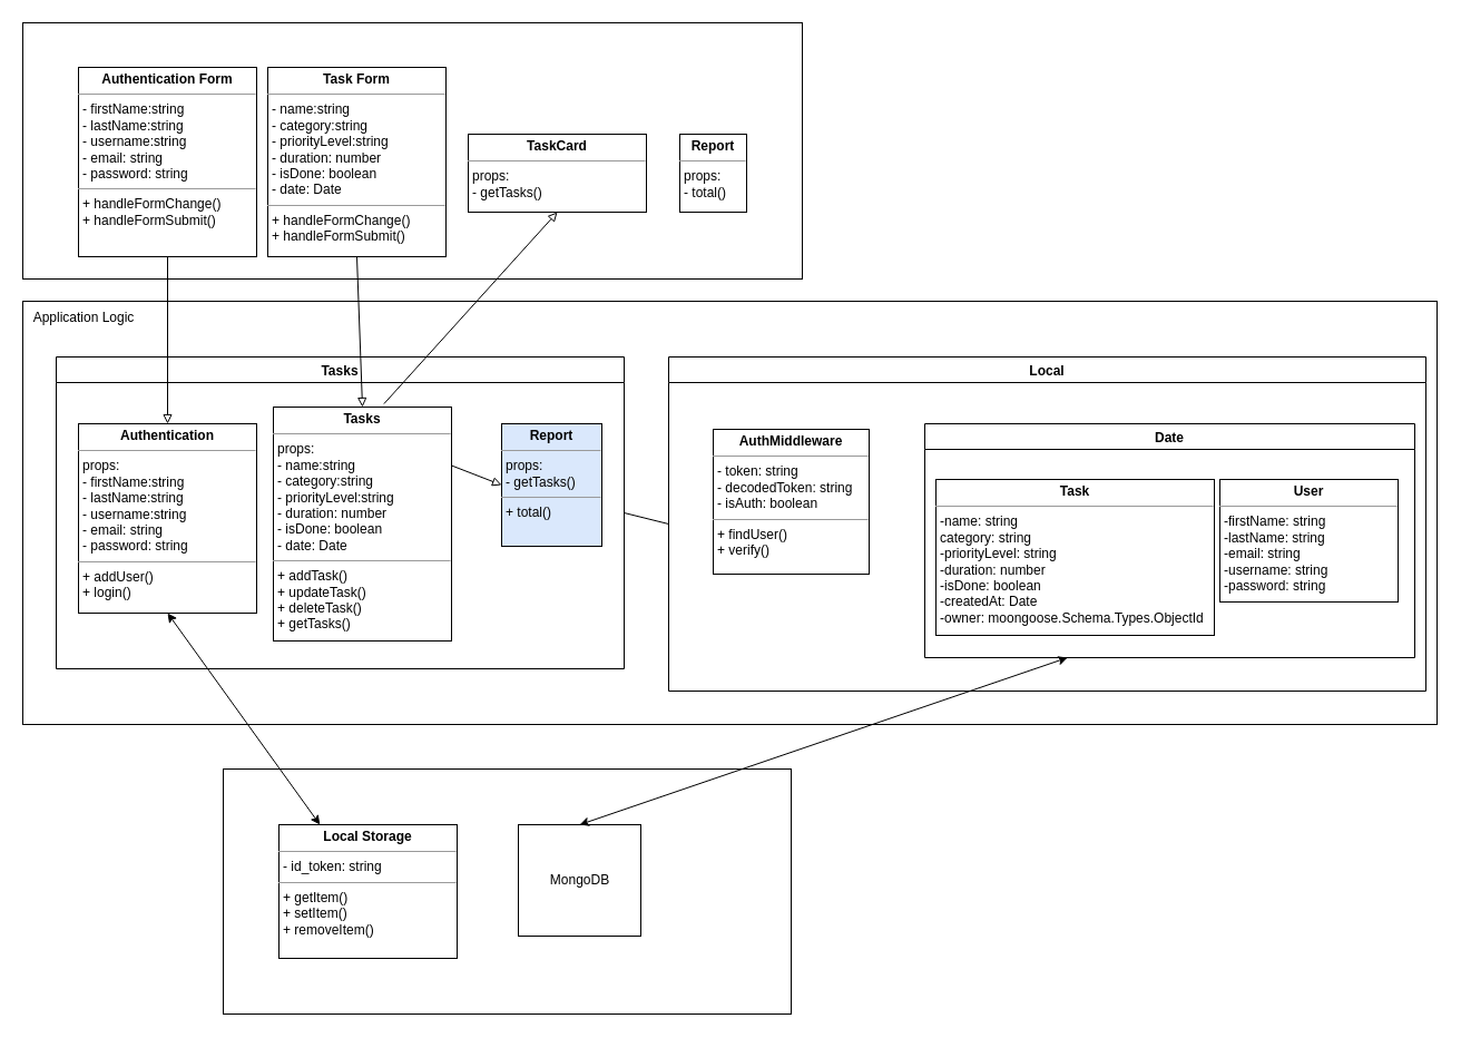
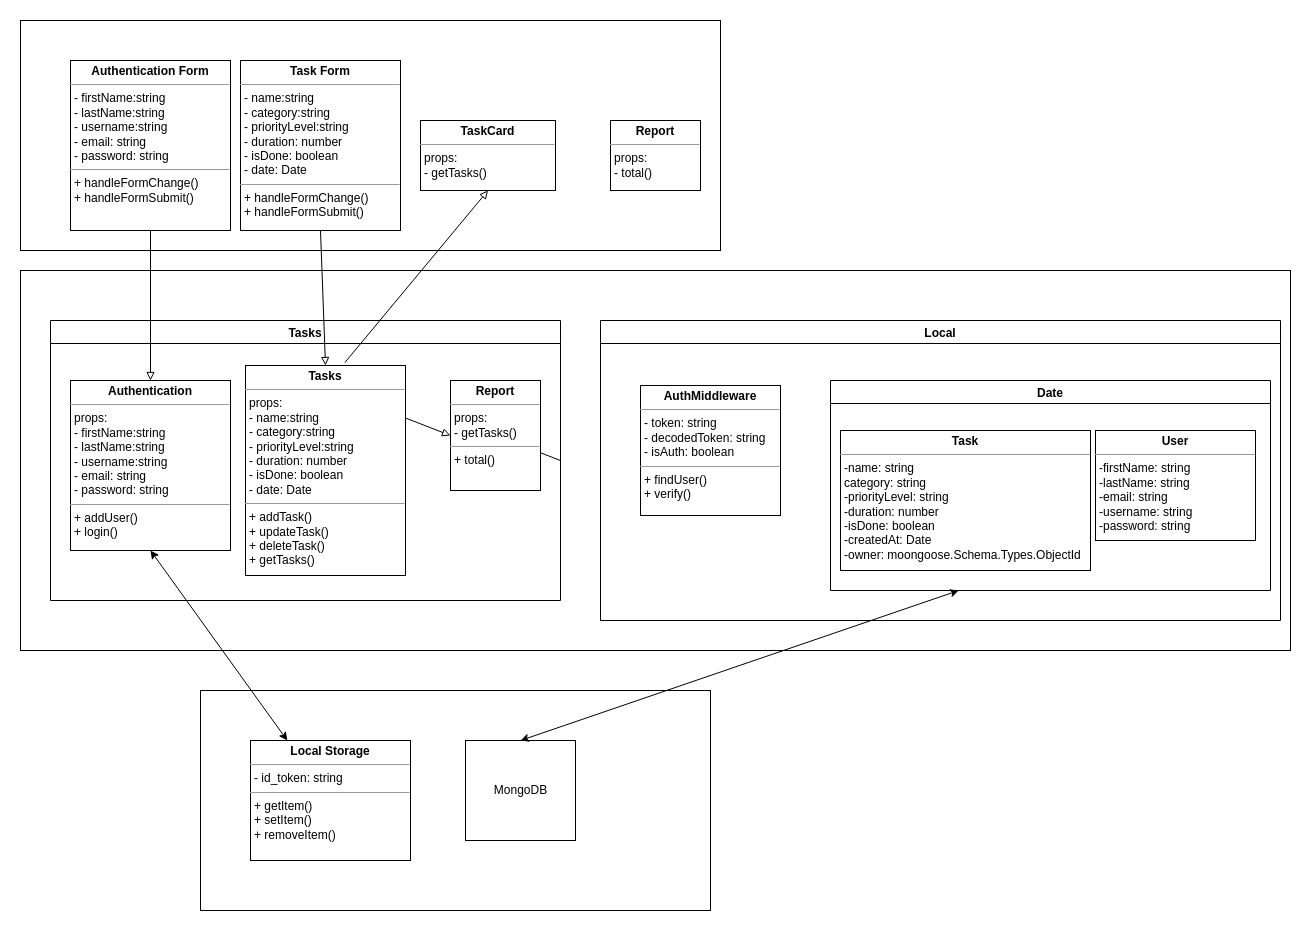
  <mxCell id="0" />
  <mxCell id="1" parent="0" />
  <mxCell id="2" value="" style="rounded=0;whiteSpace=wrap;html=1;" parent="1" vertex="1"><mxGeometry x="200" y="690" width="510" height="220" as="geometry" /></mxCell>
  <mxCell id="3" value="&lt;p style=&quot;margin: 0px ; margin-top: 4px ; text-align: center&quot;&gt;&lt;b&gt;Local Storage&lt;/b&gt;&lt;/p&gt;&lt;hr size=&quot;1&quot;&gt;&lt;p style=&quot;margin: 0px ; margin-left: 4px&quot;&gt;- id_token: string&lt;/p&gt;&lt;hr size=&quot;1&quot;&gt;&lt;p style=&quot;margin: 0px ; margin-left: 4px&quot;&gt;+ getItem()&lt;/p&gt;&lt;p style=&quot;margin: 0px ; margin-left: 4px&quot;&gt;+ setItem()&lt;/p&gt;&lt;p style=&quot;margin: 0px ; margin-left: 4px&quot;&gt;+ removeItem()&lt;/p&gt;&lt;p style=&quot;margin: 0px ; margin-left: 4px&quot;&gt;&lt;br&gt;&lt;/p&gt;" style="verticalAlign=top;align=left;overflow=fill;fontSize=12;fontFamily=Helvetica;html=1;" parent="1" vertex="1"><mxGeometry x="250" y="740" width="160" height="120" as="geometry" /></mxCell>
  <mxCell id="4" value="" style="rounded=0;whiteSpace=wrap;html=1;" parent="1" vertex="1"><mxGeometry x="20" y="270" width="1270" height="380" as="geometry" /></mxCell>
- <mxCell id="5" value="Application Logic" style="text;html=1;strokeColor=none;fillColor=none;align=center;verticalAlign=middle;whiteSpace=wrap;rounded=0;" parent="1" vertex="1"><mxGeometry x="20" y="270" width="110" height="30" as="geometry" /></mxCell>
  <mxCell id="6" value="&lt;p style=&quot;margin: 0px ; margin-top: 4px ; text-align: center&quot;&gt;&lt;b&gt;User&lt;/b&gt;&lt;/p&gt;&lt;hr size=&quot;1&quot;&gt;&lt;p style=&quot;margin: 0px ; margin-left: 4px&quot;&gt;-firstName: string&lt;/p&gt;&lt;p style=&quot;margin: 0px ; margin-left: 4px&quot;&gt;-lastName: string&lt;/p&gt;&lt;p style=&quot;margin: 0px ; margin-left: 4px&quot;&gt;-email: string&lt;/p&gt;&lt;p style=&quot;margin: 0px ; margin-left: 4px&quot;&gt;-username: string&lt;/p&gt;&lt;p style=&quot;margin: 0px ; margin-left: 4px&quot;&gt;-password: string&lt;/p&gt;&lt;p style=&quot;margin: 0px ; margin-left: 4px&quot;&gt;&lt;br&gt;&lt;/p&gt;&lt;p style=&quot;margin: 0px ; margin-left: 4px&quot;&gt;&lt;br&gt;&lt;/p&gt;&lt;p style=&quot;margin: 0px ; margin-left: 4px&quot;&gt;&lt;br&gt;&lt;/p&gt;" style="verticalAlign=top;align=left;overflow=fill;fontSize=12;fontFamily=Helvetica;html=1;" parent="1" vertex="1"><mxGeometry x="1095" y="430" width="160" height="110" as="geometry" /></mxCell>
  <mxCell id="7" value="&lt;p style=&quot;margin: 0px ; margin-top: 4px ; text-align: center&quot;&gt;&lt;b&gt;Authentication&lt;/b&gt;&lt;/p&gt;&lt;hr size=&quot;1&quot;&gt;&lt;p style=&quot;margin: 0px ; margin-left: 4px&quot;&gt;props:&lt;/p&gt;&lt;p style=&quot;margin: 0px ; margin-left: 4px&quot;&gt;- firstName:string&lt;/p&gt;&lt;p style=&quot;margin: 0px ; margin-left: 4px&quot;&gt;- lastName:string&lt;/p&gt;&lt;p style=&quot;margin: 0px ; margin-left: 4px&quot;&gt;- username:string&lt;/p&gt;&lt;p style=&quot;margin: 0px ; margin-left: 4px&quot;&gt;- email: string&lt;/p&gt;&lt;p style=&quot;margin: 0px ; margin-left: 4px&quot;&gt;- password: string&lt;/p&gt;&lt;hr size=&quot;1&quot;&gt;&lt;p style=&quot;margin: 0px ; margin-left: 4px&quot;&gt;+ addUser()&lt;/p&gt;&lt;p style=&quot;margin: 0px ; margin-left: 4px&quot;&gt;+ login()&lt;/p&gt;&lt;p style=&quot;margin: 0px ; margin-left: 4px&quot;&gt;&lt;br&gt;&lt;/p&gt;" style="verticalAlign=top;align=left;overflow=fill;fontSize=12;fontFamily=Helvetica;html=1;" parent="1" vertex="1"><mxGeometry x="70" y="380" width="160" height="170" as="geometry" /></mxCell>
  <mxCell id="8" value="Tasks" style="swimlane;" parent="1" vertex="1"><mxGeometry x="50" y="320" width="510" height="280" as="geometry" /></mxCell>
  <mxCell id="9" value="&lt;p style=&quot;margin: 0px ; margin-top: 4px ; text-align: center&quot;&gt;&lt;b&gt;Tasks&lt;/b&gt;&lt;/p&gt;&lt;hr size=&quot;1&quot;&gt;&lt;p style=&quot;margin: 0px ; margin-left: 4px&quot;&gt;&lt;span&gt;props:&lt;/span&gt;&lt;/p&gt;&lt;p style=&quot;margin: 0px ; margin-left: 4px&quot;&gt;&lt;span&gt;- name:string&lt;/span&gt;&lt;br&gt;&lt;/p&gt;&lt;p style=&quot;margin: 0px ; margin-left: 4px&quot;&gt;- category:string&lt;/p&gt;&lt;p style=&quot;margin: 0px ; margin-left: 4px&quot;&gt;- priorityLevel:string&lt;/p&gt;&lt;p style=&quot;margin: 0px ; margin-left: 4px&quot;&gt;- duration: number&lt;/p&gt;&lt;p style=&quot;margin: 0px ; margin-left: 4px&quot;&gt;- isDone: boolean&lt;/p&gt;&lt;p style=&quot;margin: 0px ; margin-left: 4px&quot;&gt;- date: Date&lt;/p&gt;&lt;hr size=&quot;1&quot;&gt;&lt;p style=&quot;margin: 0px ; margin-left: 4px&quot;&gt;+ addTask()&lt;/p&gt;&lt;p style=&quot;margin: 0px ; margin-left: 4px&quot;&gt;+ updateTask()&lt;/p&gt;&lt;p style=&quot;margin: 0px ; margin-left: 4px&quot;&gt;+ deleteTask()&lt;/p&gt;&lt;p style=&quot;margin: 0px ; margin-left: 4px&quot;&gt;+ getTasks()&lt;/p&gt;" style="verticalAlign=top;align=left;overflow=fill;fontSize=12;fontFamily=Helvetica;html=1;" parent="8" vertex="1"><mxGeometry x="195" y="45" width="160" height="210" as="geometry" /></mxCell>
  <mxCell id="10" value="" style="rounded=0;whiteSpace=wrap;html=1;" parent="1" vertex="1"><mxGeometry x="20" y="20" width="700" height="230" as="geometry" /></mxCell>
  <mxCell id="11" value="&lt;p style=&quot;margin: 0px ; margin-top: 4px ; text-align: center&quot;&gt;&lt;b&gt;Authentication Form&lt;/b&gt;&lt;/p&gt;&lt;hr size=&quot;1&quot;&gt;&lt;p style=&quot;margin: 0px ; margin-left: 4px&quot;&gt;&lt;span&gt;- firstName:string&lt;/span&gt;&lt;br&gt;&lt;/p&gt;&lt;p style=&quot;margin: 0px ; margin-left: 4px&quot;&gt;- lastName:string&lt;/p&gt;&lt;p style=&quot;margin: 0px ; margin-left: 4px&quot;&gt;- username:string&lt;/p&gt;&lt;p style=&quot;margin: 0px ; margin-left: 4px&quot;&gt;- email: string&lt;/p&gt;&lt;p style=&quot;margin: 0px ; margin-left: 4px&quot;&gt;- password: string&lt;/p&gt;&lt;hr size=&quot;1&quot;&gt;&lt;p style=&quot;margin: 0px ; margin-left: 4px&quot;&gt;+ handleFormChange()&lt;/p&gt;&lt;p style=&quot;margin: 0px ; margin-left: 4px&quot;&gt;+ handleFormSubmit()&lt;/p&gt;" style="verticalAlign=top;align=left;overflow=fill;fontSize=12;fontFamily=Helvetica;html=1;" parent="1" vertex="1"><mxGeometry x="70" y="60" width="160" height="170" as="geometry" /></mxCell>
  <mxCell id="12" value="" style="endArrow=block;html=1;rounded=0;exitX=0.5;exitY=1;exitDx=0;exitDy=0;entryX=0.5;entryY=0;entryDx=0;entryDy=0;endFill=0;" parent="1" source="11" target="7" edge="1"><mxGeometry width="50" height="50" relative="1" as="geometry"><mxPoint x="510" y="260" as="sourcePoint" /><mxPoint x="560" y="220" as="targetPoint" /></mxGeometry></mxCell>
  <mxCell id="13" value="&lt;p style=&quot;margin: 0px ; margin-top: 4px ; text-align: center&quot;&gt;&lt;b&gt;Task Form&lt;/b&gt;&lt;/p&gt;&lt;hr size=&quot;1&quot;&gt;&lt;p style=&quot;margin: 0px ; margin-left: 4px&quot;&gt;&lt;span&gt;- name:string&lt;/span&gt;&lt;br&gt;&lt;/p&gt;&lt;p style=&quot;margin: 0px ; margin-left: 4px&quot;&gt;- category:string&lt;/p&gt;&lt;p style=&quot;margin: 0px ; margin-left: 4px&quot;&gt;- priorityLevel:string&lt;/p&gt;&lt;p style=&quot;margin: 0px ; margin-left: 4px&quot;&gt;- duration: number&lt;/p&gt;&lt;p style=&quot;margin: 0px ; margin-left: 4px&quot;&gt;- isDone: boolean&lt;/p&gt;&lt;p style=&quot;margin: 0px ; margin-left: 4px&quot;&gt;- date: Date&lt;/p&gt;&lt;hr size=&quot;1&quot;&gt;&lt;p style=&quot;margin: 0px ; margin-left: 4px&quot;&gt;+ handleFormChange()&lt;/p&gt;&lt;p style=&quot;margin: 0px ; margin-left: 4px&quot;&gt;+ handleFormSubmit()&lt;/p&gt;" style="verticalAlign=top;align=left;overflow=fill;fontSize=12;fontFamily=Helvetica;html=1;" parent="1" vertex="1"><mxGeometry x="240" y="60" width="160" height="170" as="geometry" /></mxCell>
  <mxCell id="14" value="" style="endArrow=block;html=1;rounded=0;exitX=0.5;exitY=1;exitDx=0;exitDy=0;entryX=0.5;entryY=0;entryDx=0;entryDy=0;endFill=0;" parent="1" source="13" target="9" edge="1"><mxGeometry width="50" height="50" relative="1" as="geometry"><mxPoint x="160" y="180" as="sourcePoint" /><mxPoint x="160" y="390" as="targetPoint" /></mxGeometry></mxCell>
- <mxCell id="15" value="&lt;p style=&quot;margin: 0px ; margin-top: 4px ; text-align: center&quot;&gt;&lt;b&gt;TaskCard&lt;/b&gt;&lt;/p&gt;&lt;hr size=&quot;1&quot;&gt;&lt;p style=&quot;margin: 0px ; margin-left: 4px&quot;&gt;&lt;/p&gt;&lt;p style=&quot;margin: 0px ; margin-left: 4px&quot;&gt;props:&lt;/p&gt;&lt;p style=&quot;margin: 0px ; margin-left: 4px&quot;&gt;- getTasks()&lt;/p&gt;" style="verticalAlign=top;align=left;overflow=fill;fontSize=12;fontFamily=Helvetica;html=1;" parent="1" vertex="1"><mxGeometry x="420" y="120" width="160" height="70" as="geometry" /></mxCell>
+ <mxCell id="15" value="&lt;p style=&quot;margin: 0px ; margin-top: 4px ; text-align: center&quot;&gt;&lt;b&gt;TaskCard&lt;/b&gt;&lt;/p&gt;&lt;hr size=&quot;1&quot;&gt;&lt;p style=&quot;margin: 0px ; margin-left: 4px&quot;&gt;&lt;/p&gt;&lt;p style=&quot;margin: 0px ; margin-left: 4px&quot;&gt;props:&lt;/p&gt;&lt;p style=&quot;margin: 0px ; margin-left: 4px&quot;&gt;- getTasks()&lt;/p&gt;" style="verticalAlign=top;align=left;overflow=fill;fontSize=12;fontFamily=Helvetica;html=1;" parent="1" vertex="1"><mxGeometry x="420" y="120" width="135" height="70" as="geometry" /></mxCell>
  <mxCell id="16" value="" style="endArrow=block;html=1;rounded=0;exitX=0.621;exitY=-0.014;exitDx=0;exitDy=0;entryX=0.5;entryY=1;entryDx=0;entryDy=0;endFill=0;exitPerimeter=0;" parent="1" source="9" target="15" edge="1"><mxGeometry width="50" height="50" relative="1" as="geometry"><mxPoint x="330" y="180" as="sourcePoint" /><mxPoint x="335" y="390" as="targetPoint" /></mxGeometry></mxCell>
- <mxCell id="17" value="&lt;p style=&quot;margin: 0px ; margin-top: 4px ; text-align: center&quot;&gt;&lt;b&gt;Report&lt;/b&gt;&lt;/p&gt;&lt;hr size=&quot;1&quot;&gt;&lt;p style=&quot;margin: 0px ; margin-left: 4px&quot;&gt;&lt;span&gt;props:&lt;/span&gt;&lt;/p&gt;&lt;p style=&quot;margin: 0px ; margin-left: 4px&quot;&gt;&lt;span&gt;- getTasks()&lt;br&gt;&lt;/span&gt;&lt;/p&gt;&lt;hr size=&quot;1&quot;&gt;&lt;p style=&quot;margin: 0px ; margin-left: 4px&quot;&gt;+ total()&lt;/p&gt;" style="verticalAlign=top;align=left;overflow=fill;fontSize=12;fontFamily=Helvetica;html=1;fillColor=#dae8fc;" parent="1" vertex="1"><mxGeometry x="450" y="380" width="90" height="110" as="geometry" /></mxCell>
+ <mxCell id="17" value="&lt;p style=&quot;margin: 0px ; margin-top: 4px ; text-align: center&quot;&gt;&lt;b&gt;Report&lt;/b&gt;&lt;/p&gt;&lt;hr size=&quot;1&quot;&gt;&lt;p style=&quot;margin: 0px ; margin-left: 4px&quot;&gt;&lt;span&gt;props:&lt;/span&gt;&lt;/p&gt;&lt;p style=&quot;margin: 0px ; margin-left: 4px&quot;&gt;&lt;span&gt;- getTasks()&lt;br&gt;&lt;/span&gt;&lt;/p&gt;&lt;hr size=&quot;1&quot;&gt;&lt;p style=&quot;margin: 0px ; margin-left: 4px&quot;&gt;+ total()&lt;/p&gt;" style="verticalAlign=top;align=left;overflow=fill;fontSize=12;fontFamily=Helvetica;html=1;" parent="1" vertex="1"><mxGeometry x="450" y="380" width="90" height="110" as="geometry" /></mxCell>
  <mxCell id="18" value="" style="endArrow=block;html=1;rounded=0;exitX=1;exitY=0.25;exitDx=0;exitDy=0;entryX=0;entryY=0.5;entryDx=0;entryDy=0;endFill=0;" parent="1" source="9" target="17" edge="1"><mxGeometry width="50" height="50" relative="1" as="geometry"><mxPoint x="354.36" y="387.06" as="sourcePoint" /><mxPoint x="510" y="140" as="targetPoint" /></mxGeometry></mxCell>
- <mxCell id="19" value="&lt;p style=&quot;margin: 0px ; margin-top: 4px ; text-align: center&quot;&gt;&lt;b&gt;Report&lt;/b&gt;&lt;/p&gt;&lt;hr size=&quot;1&quot;&gt;&lt;p style=&quot;margin: 0px ; margin-left: 4px&quot;&gt;&lt;span&gt;props:&lt;/span&gt;&lt;/p&gt;&lt;p style=&quot;margin: 0px ; margin-left: 4px&quot;&gt;&lt;span&gt;- total()&lt;br&gt;&lt;/span&gt;&lt;/p&gt;&lt;p style=&quot;margin: 0px ; margin-left: 4px&quot;&gt;&lt;br&gt;&lt;/p&gt;" style="verticalAlign=top;align=left;overflow=fill;fontSize=12;fontFamily=Helvetica;html=1;" parent="1" vertex="1"><mxGeometry x="610" y="120" width="60" height="70" as="geometry" /></mxCell>
+ <mxCell id="19" value="&lt;p style=&quot;margin: 0px ; margin-top: 4px ; text-align: center&quot;&gt;&lt;b&gt;Report&lt;/b&gt;&lt;/p&gt;&lt;hr size=&quot;1&quot;&gt;&lt;p style=&quot;margin: 0px ; margin-left: 4px&quot;&gt;&lt;span&gt;props:&lt;/span&gt;&lt;/p&gt;&lt;p style=&quot;margin: 0px ; margin-left: 4px&quot;&gt;&lt;span&gt;- total()&lt;br&gt;&lt;/span&gt;&lt;/p&gt;&lt;p style=&quot;margin: 0px ; margin-left: 4px&quot;&gt;&lt;br&gt;&lt;/p&gt;" style="verticalAlign=top;align=left;overflow=fill;fontSize=12;fontFamily=Helvetica;html=1;" parent="1" vertex="1"><mxGeometry x="610" y="120" width="90" height="70" as="geometry" /></mxCell>
  <mxCell id="20" value="Local" style="swimlane;startSize=23;" parent="1" vertex="1"><mxGeometry x="600" y="320" width="680" height="300" as="geometry" /></mxCell>
  <mxCell id="21" value="&lt;p style=&quot;margin: 0px ; margin-top: 4px ; text-align: center&quot;&gt;&lt;b&gt;AuthMiddleware&lt;/b&gt;&lt;/p&gt;&lt;hr size=&quot;1&quot;&gt;&lt;p style=&quot;margin: 0px ; margin-left: 4px&quot;&gt;- token: string&lt;/p&gt;&lt;p style=&quot;margin: 0px ; margin-left: 4px&quot;&gt;- decodedToken: string&lt;/p&gt;&lt;p style=&quot;margin: 0px ; margin-left: 4px&quot;&gt;- isAuth: boolean&lt;/p&gt;&lt;hr size=&quot;1&quot;&gt;&lt;p style=&quot;margin: 0px ; margin-left: 4px&quot;&gt;+ findUser()&lt;/p&gt;&lt;p style=&quot;margin: 0px ; margin-left: 4px&quot;&gt;+ verify()&lt;/p&gt;" style="verticalAlign=top;align=left;overflow=fill;fontSize=12;fontFamily=Helvetica;html=1;" parent="20" vertex="1"><mxGeometry x="40" y="65" width="140" height="130" as="geometry" /></mxCell>
  <mxCell id="22" value="Date" style="swimlane;" parent="1" vertex="1"><mxGeometry x="830" y="380" width="440" height="210" as="geometry" /></mxCell>
  <mxCell id="23" value="&lt;p style=&quot;margin: 0px ; margin-top: 4px ; text-align: center&quot;&gt;&lt;b&gt;Task&lt;/b&gt;&lt;/p&gt;&lt;hr size=&quot;1&quot;&gt;&lt;p style=&quot;margin: 0px ; margin-left: 4px&quot;&gt;-name: string&lt;/p&gt;&lt;p style=&quot;margin: 0px ; margin-left: 4px&quot;&gt;category: string&lt;/p&gt;&lt;p style=&quot;margin: 0px ; margin-left: 4px&quot;&gt;-priorityLevel: string&lt;/p&gt;&lt;p style=&quot;margin: 0px ; margin-left: 4px&quot;&gt;-duration: number&lt;/p&gt;&lt;p style=&quot;margin: 0px ; margin-left: 4px&quot;&gt;-isDone: boolean&lt;/p&gt;&lt;p style=&quot;margin: 0px ; margin-left: 4px&quot;&gt;-createdAt: Date&lt;/p&gt;&lt;p style=&quot;margin: 0px ; margin-left: 4px&quot;&gt;-owner: moongoose.Schema.Types.ObjectId&lt;/p&gt;&lt;p style=&quot;margin: 0px ; margin-left: 4px&quot;&gt;&lt;br&gt;&lt;/p&gt;&lt;p style=&quot;margin: 0px ; margin-left: 4px&quot;&gt;&lt;br&gt;&lt;/p&gt;&lt;p style=&quot;margin: 0px ; margin-left: 4px&quot;&gt;&lt;br&gt;&lt;/p&gt;" style="verticalAlign=top;align=left;overflow=fill;fontSize=12;fontFamily=Helvetica;html=1;" parent="22" vertex="1"><mxGeometry x="10" y="50" width="250" height="140" as="geometry" /></mxCell>
  <mxCell id="24" value="MongoDB" style="html=1;" parent="1" vertex="1"><mxGeometry x="465" y="740" width="110" height="100" as="geometry" /></mxCell>
- <mxCell id="25" value="" style="endArrow=none;html=1;rounded=0;exitX=1;exitY=0.5;exitDx=0;exitDy=0;entryX=0;entryY=0.5;entryDx=0;entryDy=0;" parent="1" source="8" target="20" edge="1"><mxGeometry width="50" height="50" relative="1" as="geometry"><mxPoint x="160" y="620" as="sourcePoint" /><mxPoint x="610" y="460" as="targetPoint" /></mxGeometry></mxCell>
+ <mxCell id="25" value="" style="endArrow=none;html=1;rounded=0;exitX=1;exitY=0.5;exitDx=0;exitDy=0;" parent="1" source="8" target="17" edge="1"><mxGeometry width="50" height="50" relative="1" as="geometry"><mxPoint x="160" y="620" as="sourcePoint" /><mxPoint x="610" y="460" as="targetPoint" /></mxGeometry></mxCell>
  <mxCell id="26" value="" style="endArrow=classic;startArrow=classic;html=1;rounded=0;entryX=0.5;entryY=1;entryDx=0;entryDy=0;" edge="1" parent="1" source="3" target="7"><mxGeometry width="50" height="50" relative="1" as="geometry"><mxPoint x="100" y="740" as="sourcePoint" /><mxPoint x="150" y="690" as="targetPoint" /></mxGeometry></mxCell>
  <mxCell id="27" value="" style="endArrow=classic;startArrow=classic;html=1;rounded=0;entryX=0.5;entryY=1;entryDx=0;entryDy=0;exitX=0.5;exitY=0;exitDx=0;exitDy=0;" edge="1" parent="1" source="24"><mxGeometry width="50" height="50" relative="1" as="geometry"><mxPoint x="1095" y="780" as="sourcePoint" /><mxPoint x="958.2" y="590" as="targetPoint" /></mxGeometry></mxCell>
